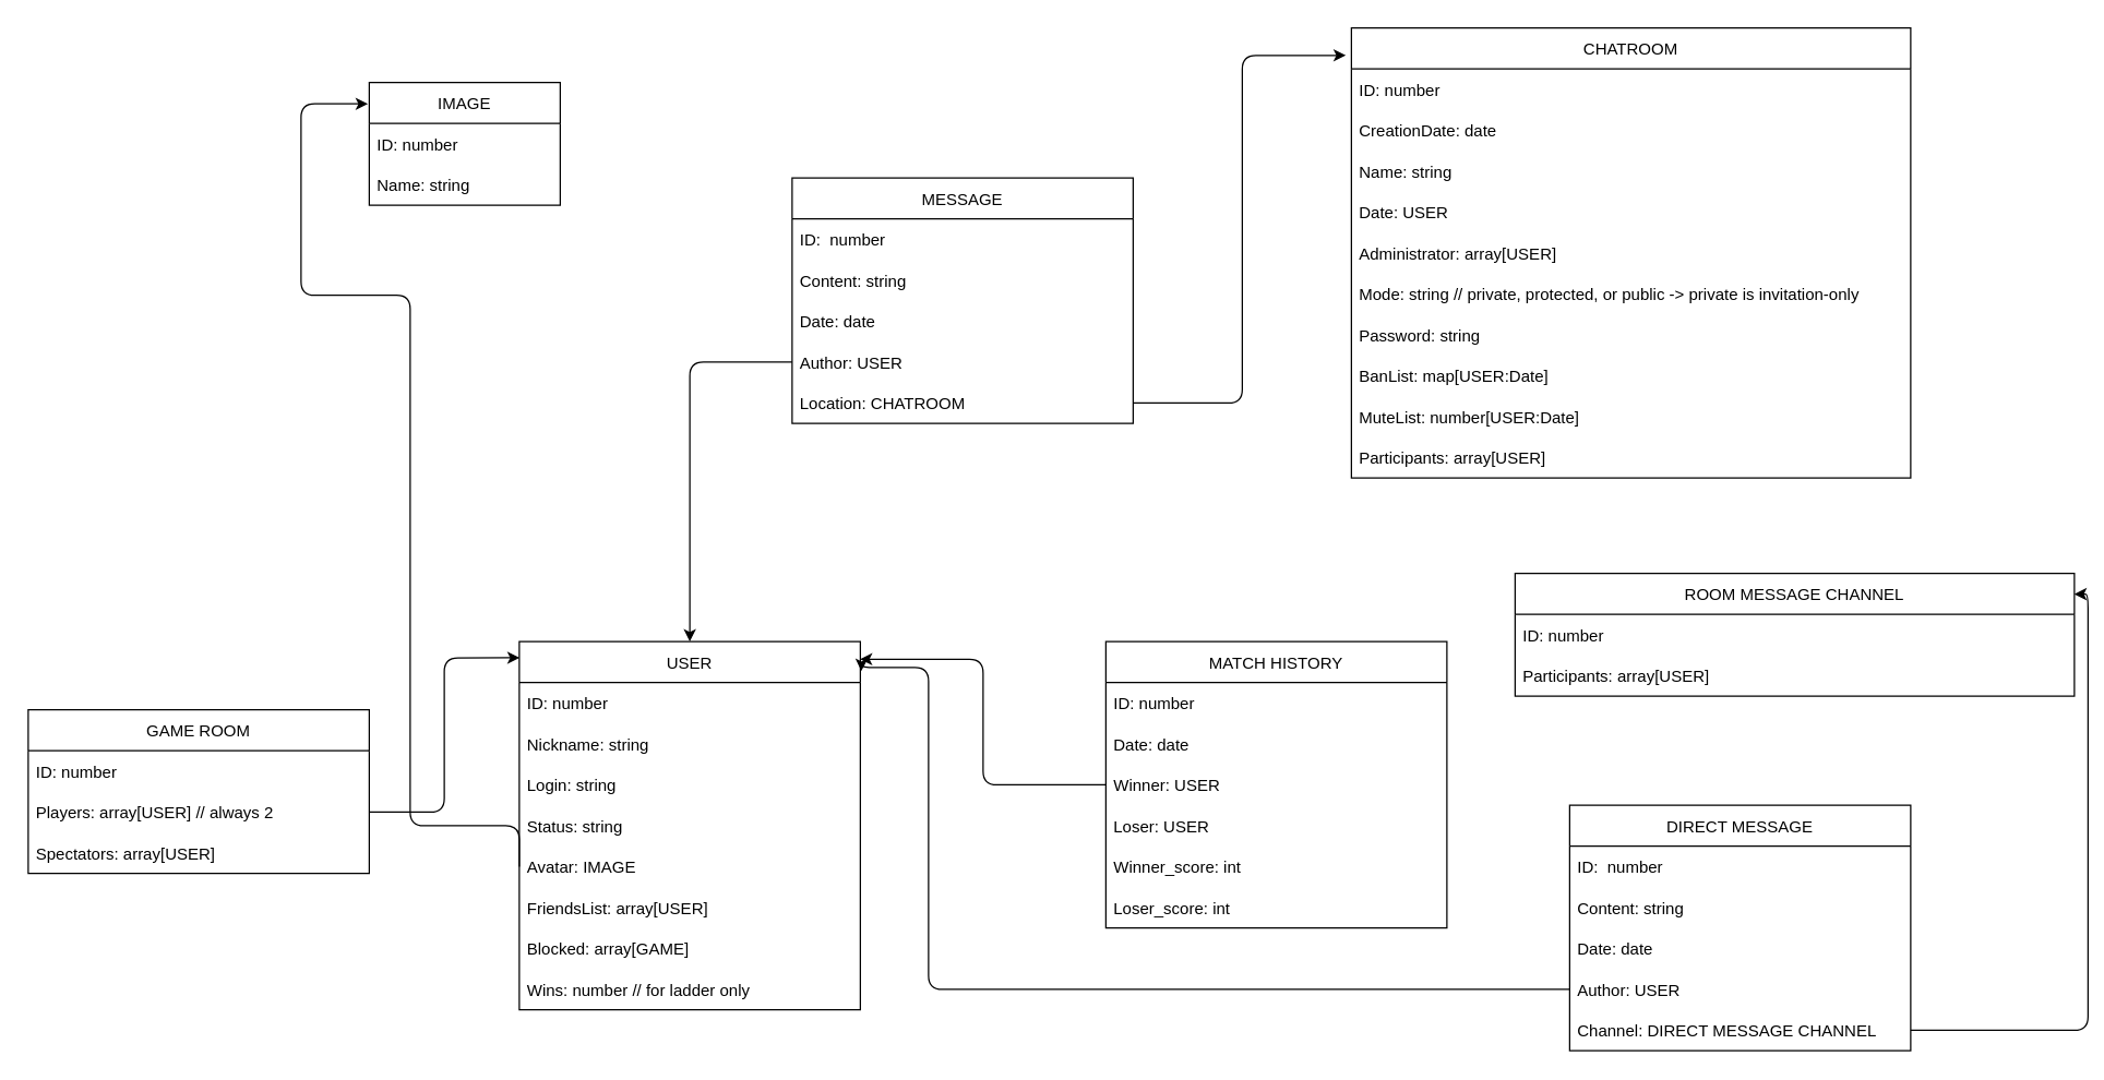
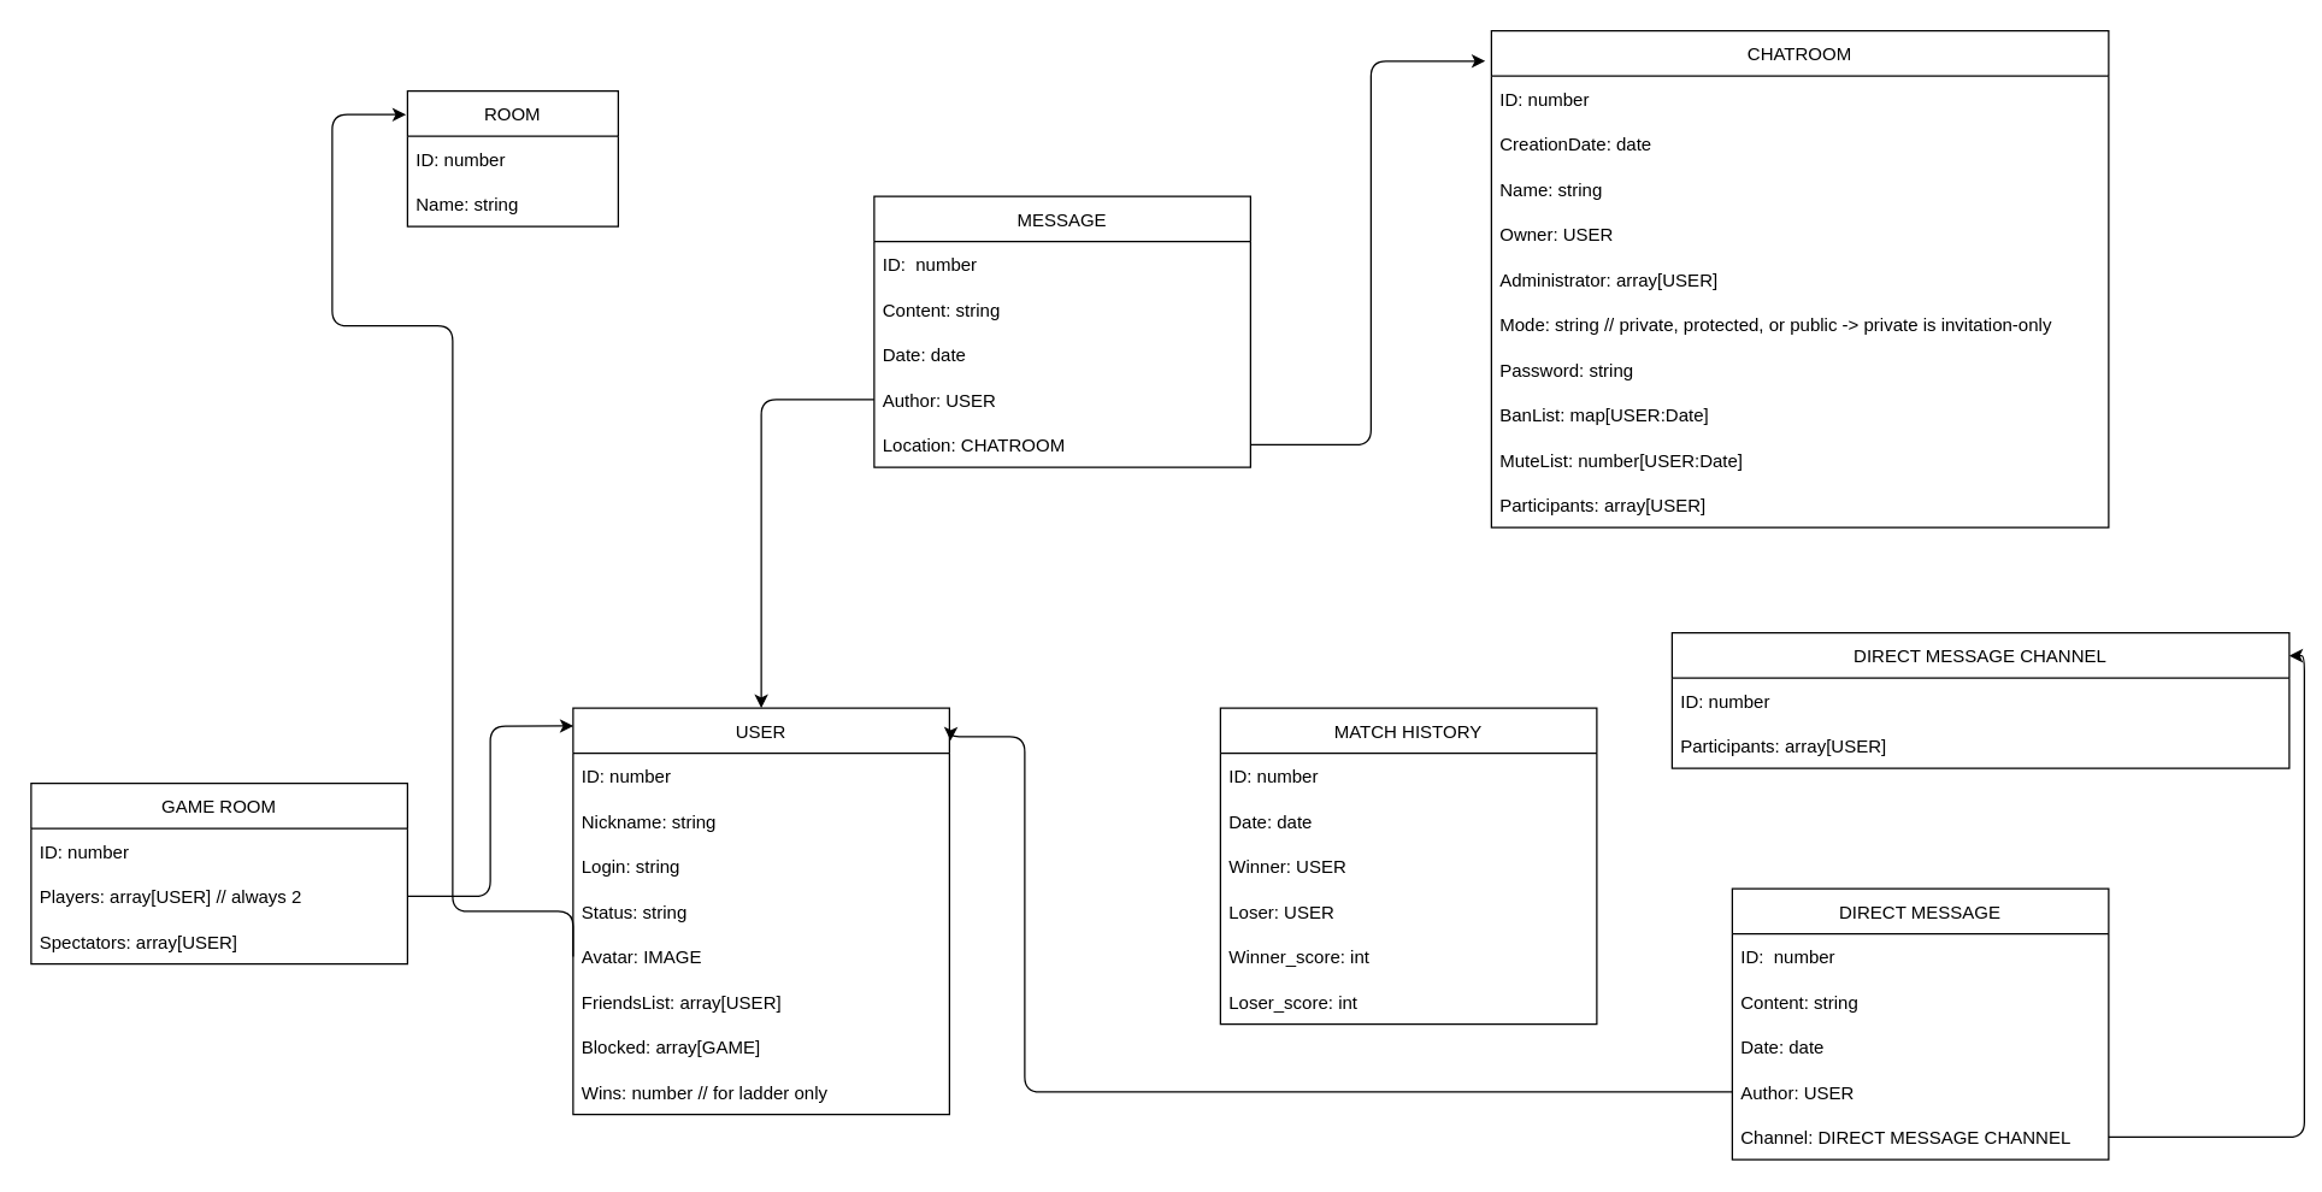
  <mxCell id="0" />
  <mxCell id="1" parent="0" />
  <mxCell id="2" value="USER" style="swimlane;fontStyle=0;childLayout=stackLayout;horizontal=1;startSize=30;horizontalStack=0;resizeParent=1;resizeParentMax=0;resizeLast=0;collapsible=1;marginBottom=0;" parent="1" vertex="1"><mxGeometry x="380" y="470" width="250" height="270" as="geometry" /></mxCell>
  <mxCell id="3" value="ID: number" style="text;strokeColor=none;fillColor=none;align=left;verticalAlign=middle;spacingLeft=4;spacingRight=4;overflow=hidden;points=[[0,0.5],[1,0.5]];portConstraint=eastwest;rotatable=0;" parent="2" vertex="1"><mxGeometry y="30" width="250" height="30" as="geometry" /></mxCell>
  <mxCell id="4" value="Nickname: string" style="text;strokeColor=none;fillColor=none;align=left;verticalAlign=middle;spacingLeft=4;spacingRight=4;overflow=hidden;points=[[0,0.5],[1,0.5]];portConstraint=eastwest;rotatable=0;" parent="2" vertex="1"><mxGeometry y="60" width="250" height="30" as="geometry" /></mxCell>
  <mxCell id="5" value="Login: string" style="text;strokeColor=none;fillColor=none;align=left;verticalAlign=middle;spacingLeft=4;spacingRight=4;overflow=hidden;points=[[0,0.5],[1,0.5]];portConstraint=eastwest;rotatable=0;" parent="2" vertex="1"><mxGeometry y="90" width="250" height="30" as="geometry" /></mxCell>
  <mxCell id="6" value="Status: string" style="text;strokeColor=none;fillColor=none;align=left;verticalAlign=middle;spacingLeft=4;spacingRight=4;overflow=hidden;points=[[0,0.5],[1,0.5]];portConstraint=eastwest;rotatable=0;" parent="2" vertex="1"><mxGeometry y="120" width="250" height="30" as="geometry" /></mxCell>
  <mxCell id="7" value="Avatar: IMAGE" style="text;strokeColor=none;fillColor=none;align=left;verticalAlign=middle;spacingLeft=4;spacingRight=4;overflow=hidden;points=[[0,0.5],[1,0.5]];portConstraint=eastwest;rotatable=0;" parent="2" vertex="1"><mxGeometry y="150" width="250" height="30" as="geometry" /></mxCell>
  <mxCell id="8" value="FriendsList: array[USER]" style="text;strokeColor=none;fillColor=none;align=left;verticalAlign=middle;spacingLeft=4;spacingRight=4;overflow=hidden;points=[[0,0.5],[1,0.5]];portConstraint=eastwest;rotatable=0;" parent="2" vertex="1"><mxGeometry y="180" width="250" height="30" as="geometry" /></mxCell>
  <mxCell id="9" value="Blocked: array[GAME]" style="text;strokeColor=none;fillColor=none;align=left;verticalAlign=middle;spacingLeft=4;spacingRight=4;overflow=hidden;points=[[0,0.5],[1,0.5]];portConstraint=eastwest;rotatable=0;" parent="2" vertex="1"><mxGeometry y="210" width="250" height="30" as="geometry" /></mxCell>
  <mxCell id="10" value="Wins: number // for ladder only" style="text;strokeColor=none;fillColor=none;align=left;verticalAlign=middle;spacingLeft=4;spacingRight=4;overflow=hidden;points=[[0,0.5],[1,0.5]];portConstraint=eastwest;rotatable=0;" parent="2" vertex="1"><mxGeometry y="240" width="250" height="30" as="geometry" /></mxCell>
- <mxCell id="11" value="IMAGE" style="swimlane;fontStyle=0;childLayout=stackLayout;horizontal=1;startSize=30;horizontalStack=0;resizeParent=1;resizeParentMax=0;resizeLast=0;collapsible=1;marginBottom=0;" parent="1" vertex="1"><mxGeometry x="270" y="60" width="140" height="90" as="geometry" /></mxCell>
+ <mxCell id="11" value="ROOM" style="swimlane;fontStyle=0;childLayout=stackLayout;horizontal=1;startSize=30;horizontalStack=0;resizeParent=1;resizeParentMax=0;resizeLast=0;collapsible=1;marginBottom=0;" parent="1" vertex="1"><mxGeometry x="270" y="60" width="140" height="90" as="geometry" /></mxCell>
  <mxCell id="12" value="ID: number" style="text;strokeColor=none;fillColor=none;align=left;verticalAlign=middle;spacingLeft=4;spacingRight=4;overflow=hidden;points=[[0,0.5],[1,0.5]];portConstraint=eastwest;rotatable=0;" parent="11" vertex="1"><mxGeometry y="30" width="140" height="30" as="geometry" /></mxCell>
  <mxCell id="13" value="Name: string" style="text;strokeColor=none;fillColor=none;align=left;verticalAlign=middle;spacingLeft=4;spacingRight=4;overflow=hidden;points=[[0,0.5],[1,0.5]];portConstraint=eastwest;rotatable=0;" parent="11" vertex="1"><mxGeometry y="60" width="140" height="30" as="geometry" /></mxCell>
  <mxCell id="14" style="edgeStyle=orthogonalEdgeStyle;html=1;entryX=-0.007;entryY=0.174;entryDx=0;entryDy=0;exitX=0;exitY=0.5;exitDx=0;exitDy=0;entryPerimeter=0;" parent="1" source="7" target="11" edge="1"><mxGeometry relative="1" as="geometry"><Array as="points"><mxPoint x="300" y="605" /><mxPoint x="300" y="216" /><mxPoint x="220" y="216" /><mxPoint x="220" y="76" /></Array></mxGeometry></mxCell>
  <mxCell id="15" value="MATCH HISTORY" style="swimlane;fontStyle=0;childLayout=stackLayout;horizontal=1;startSize=30;horizontalStack=0;resizeParent=1;resizeParentMax=0;resizeLast=0;collapsible=1;marginBottom=0;" parent="1" vertex="1"><mxGeometry x="810" y="470" width="250" height="210" as="geometry" /></mxCell>
  <mxCell id="16" value="ID: number" style="text;strokeColor=none;fillColor=none;align=left;verticalAlign=middle;spacingLeft=4;spacingRight=4;overflow=hidden;points=[[0,0.5],[1,0.5]];portConstraint=eastwest;rotatable=0;" parent="15" vertex="1"><mxGeometry y="30" width="250" height="30" as="geometry" /></mxCell>
  <mxCell id="17" value="Date: date" style="text;strokeColor=none;fillColor=none;align=left;verticalAlign=middle;spacingLeft=4;spacingRight=4;overflow=hidden;points=[[0,0.5],[1,0.5]];portConstraint=eastwest;rotatable=0;" parent="15" vertex="1"><mxGeometry y="60" width="250" height="30" as="geometry" /></mxCell>
  <mxCell id="18" value="Winner: USER" style="text;strokeColor=none;fillColor=none;align=left;verticalAlign=middle;spacingLeft=4;spacingRight=4;overflow=hidden;points=[[0,0.5],[1,0.5]];portConstraint=eastwest;rotatable=0;" parent="15" vertex="1"><mxGeometry y="90" width="250" height="30" as="geometry" /></mxCell>
  <mxCell id="19" value="Loser: USER" style="text;strokeColor=none;fillColor=none;align=left;verticalAlign=middle;spacingLeft=4;spacingRight=4;overflow=hidden;points=[[0,0.5],[1,0.5]];portConstraint=eastwest;rotatable=0;" vertex="1" parent="15"><mxGeometry y="120" width="250" height="30" as="geometry" /></mxCell>
  <mxCell id="20" value="Winner_score: int" style="text;strokeColor=none;fillColor=none;align=left;verticalAlign=middle;spacingLeft=4;spacingRight=4;overflow=hidden;points=[[0,0.5],[1,0.5]];portConstraint=eastwest;rotatable=0;" vertex="1" parent="15"><mxGeometry y="150" width="250" height="30" as="geometry" /></mxCell>
  <mxCell id="21" value="Loser_score: int" style="text;strokeColor=none;fillColor=none;align=left;verticalAlign=middle;spacingLeft=4;spacingRight=4;overflow=hidden;points=[[0,0.5],[1,0.5]];portConstraint=eastwest;rotatable=0;" parent="15" vertex="1"><mxGeometry y="180" width="250" height="30" as="geometry" /></mxCell>
- <mxCell id="22" style="edgeStyle=orthogonalEdgeStyle;html=1;entryX=0.999;entryY=0.048;entryDx=0;entryDy=0;entryPerimeter=0;" parent="1" source="18" target="2" edge="1"><mxGeometry relative="1" as="geometry" /></mxCell>
  <mxCell id="23" value="CHATROOM" style="swimlane;fontStyle=0;childLayout=stackLayout;horizontal=1;startSize=30;horizontalStack=0;resizeParent=1;resizeParentMax=0;resizeLast=0;collapsible=1;marginBottom=0;" parent="1" vertex="1"><mxGeometry x="990" y="20" width="410" height="330" as="geometry" /></mxCell>
  <mxCell id="24" value="ID: number" style="text;strokeColor=none;fillColor=none;align=left;verticalAlign=middle;spacingLeft=4;spacingRight=4;overflow=hidden;points=[[0,0.5],[1,0.5]];portConstraint=eastwest;rotatable=0;" parent="23" vertex="1"><mxGeometry y="30" width="410" height="30" as="geometry" /></mxCell>
  <mxCell id="25" value="CreationDate: date" style="text;strokeColor=none;fillColor=none;align=left;verticalAlign=middle;spacingLeft=4;spacingRight=4;overflow=hidden;points=[[0,0.5],[1,0.5]];portConstraint=eastwest;rotatable=0;" vertex="1" parent="23"><mxGeometry y="60" width="410" height="30" as="geometry" /></mxCell>
  <mxCell id="26" value="Name: string" style="text;strokeColor=none;fillColor=none;align=left;verticalAlign=middle;spacingLeft=4;spacingRight=4;overflow=hidden;points=[[0,0.5],[1,0.5]];portConstraint=eastwest;rotatable=0;" parent="23" vertex="1"><mxGeometry y="90" width="410" height="30" as="geometry" /></mxCell>
- <mxCell id="27" value="Date: USER" style="text;strokeColor=none;fillColor=none;align=left;verticalAlign=middle;spacingLeft=4;spacingRight=4;overflow=hidden;points=[[0,0.5],[1,0.5]];portConstraint=eastwest;rotatable=0;" parent="23" vertex="1"><mxGeometry y="120" width="410" height="30" as="geometry" /></mxCell>
+ <mxCell id="27" value="Owner: USER" style="text;strokeColor=none;fillColor=none;align=left;verticalAlign=middle;spacingLeft=4;spacingRight=4;overflow=hidden;points=[[0,0.5],[1,0.5]];portConstraint=eastwest;rotatable=0;" parent="23" vertex="1"><mxGeometry y="120" width="410" height="30" as="geometry" /></mxCell>
  <mxCell id="28" value="Administrator: array[USER]" style="text;strokeColor=none;fillColor=none;align=left;verticalAlign=middle;spacingLeft=4;spacingRight=4;overflow=hidden;points=[[0,0.5],[1,0.5]];portConstraint=eastwest;rotatable=0;" parent="23" vertex="1"><mxGeometry y="150" width="410" height="30" as="geometry" /></mxCell>
  <mxCell id="29" value="Mode: string // private, protected, or public -&gt; private is invitation-only" style="text;strokeColor=none;fillColor=none;align=left;verticalAlign=middle;spacingLeft=4;spacingRight=4;overflow=hidden;points=[[0,0.5],[1,0.5]];portConstraint=eastwest;rotatable=0;" parent="23" vertex="1"><mxGeometry y="180" width="410" height="30" as="geometry" /></mxCell>
  <mxCell id="30" value="Password: string" style="text;strokeColor=none;fillColor=none;align=left;verticalAlign=middle;spacingLeft=4;spacingRight=4;overflow=hidden;points=[[0,0.5],[1,0.5]];portConstraint=eastwest;rotatable=0;" parent="23" vertex="1"><mxGeometry y="210" width="410" height="30" as="geometry" /></mxCell>
  <mxCell id="31" value="BanList: map[USER:Date]" style="text;strokeColor=none;fillColor=none;align=left;verticalAlign=middle;spacingLeft=4;spacingRight=4;overflow=hidden;points=[[0,0.5],[1,0.5]];portConstraint=eastwest;rotatable=0;" parent="23" vertex="1"><mxGeometry y="240" width="410" height="30" as="geometry" /></mxCell>
  <mxCell id="32" value="MuteList: number[USER:Date]" style="text;strokeColor=none;fillColor=none;align=left;verticalAlign=middle;spacingLeft=4;spacingRight=4;overflow=hidden;points=[[0,0.5],[1,0.5]];portConstraint=eastwest;rotatable=0;" parent="23" vertex="1"><mxGeometry y="270" width="410" height="30" as="geometry" /></mxCell>
  <mxCell id="33" value="Participants: array[USER]" style="text;strokeColor=none;fillColor=none;align=left;verticalAlign=middle;spacingLeft=4;spacingRight=4;overflow=hidden;points=[[0,0.5],[1,0.5]];portConstraint=eastwest;rotatable=0;" parent="23" vertex="1"><mxGeometry y="300" width="410" height="30" as="geometry" /></mxCell>
  <mxCell id="34" value="MESSAGE" style="swimlane;fontStyle=0;childLayout=stackLayout;horizontal=1;startSize=30;horizontalStack=0;resizeParent=1;resizeParentMax=0;resizeLast=0;collapsible=1;marginBottom=0;" parent="1" vertex="1"><mxGeometry x="580" y="130" width="250" height="180" as="geometry" /></mxCell>
  <mxCell id="35" value="ID:  number" style="text;strokeColor=none;fillColor=none;align=left;verticalAlign=middle;spacingLeft=4;spacingRight=4;overflow=hidden;points=[[0,0.5],[1,0.5]];portConstraint=eastwest;rotatable=0;" parent="34" vertex="1"><mxGeometry y="30" width="250" height="30" as="geometry" /></mxCell>
  <mxCell id="36" value="Content: string" style="text;strokeColor=none;fillColor=none;align=left;verticalAlign=middle;spacingLeft=4;spacingRight=4;overflow=hidden;points=[[0,0.5],[1,0.5]];portConstraint=eastwest;rotatable=0;" parent="34" vertex="1"><mxGeometry y="60" width="250" height="30" as="geometry" /></mxCell>
  <mxCell id="37" value="Date: date" style="text;strokeColor=none;fillColor=none;align=left;verticalAlign=middle;spacingLeft=4;spacingRight=4;overflow=hidden;points=[[0,0.5],[1,0.5]];portConstraint=eastwest;rotatable=0;" parent="34" vertex="1"><mxGeometry y="90" width="250" height="30" as="geometry" /></mxCell>
  <mxCell id="38" value="Author: USER" style="text;strokeColor=none;fillColor=none;align=left;verticalAlign=middle;spacingLeft=4;spacingRight=4;overflow=hidden;points=[[0,0.5],[1,0.5]];portConstraint=eastwest;rotatable=0;" parent="34" vertex="1"><mxGeometry y="120" width="250" height="30" as="geometry" /></mxCell>
  <mxCell id="39" value="Location: CHATROOM" style="text;strokeColor=none;fillColor=none;align=left;verticalAlign=middle;spacingLeft=4;spacingRight=4;overflow=hidden;points=[[0,0.5],[1,0.5]];portConstraint=eastwest;rotatable=0;" parent="34" vertex="1"><mxGeometry y="150" width="250" height="30" as="geometry" /></mxCell>
  <mxCell id="40" style="edgeStyle=orthogonalEdgeStyle;html=1;entryX=0.5;entryY=0;entryDx=0;entryDy=0;" parent="1" source="38" target="2" edge="1"><mxGeometry relative="1" as="geometry" /></mxCell>
- <mxCell id="41" value="ROOM MESSAGE CHANNEL" style="swimlane;fontStyle=0;childLayout=stackLayout;horizontal=1;startSize=30;horizontalStack=0;resizeParent=1;resizeParentMax=0;resizeLast=0;collapsible=1;marginBottom=0;" parent="1" vertex="1"><mxGeometry x="1110" y="420" width="410" height="90" as="geometry" /></mxCell>
+ <mxCell id="41" value="DIRECT MESSAGE CHANNEL" style="swimlane;fontStyle=0;childLayout=stackLayout;horizontal=1;startSize=30;horizontalStack=0;resizeParent=1;resizeParentMax=0;resizeLast=0;collapsible=1;marginBottom=0;" parent="1" vertex="1"><mxGeometry x="1110" y="420" width="410" height="90" as="geometry" /></mxCell>
  <mxCell id="42" value="ID: number" style="text;strokeColor=none;fillColor=none;align=left;verticalAlign=middle;spacingLeft=4;spacingRight=4;overflow=hidden;points=[[0,0.5],[1,0.5]];portConstraint=eastwest;rotatable=0;" parent="41" vertex="1"><mxGeometry y="30" width="410" height="30" as="geometry" /></mxCell>
  <mxCell id="43" value="Participants: array[USER]" style="text;strokeColor=none;fillColor=none;align=left;verticalAlign=middle;spacingLeft=4;spacingRight=4;overflow=hidden;points=[[0,0.5],[1,0.5]];portConstraint=eastwest;rotatable=0;" parent="41" vertex="1"><mxGeometry y="60" width="410" height="30" as="geometry" /></mxCell>
  <mxCell id="44" value="DIRECT MESSAGE" style="swimlane;fontStyle=0;childLayout=stackLayout;horizontal=1;startSize=30;horizontalStack=0;resizeParent=1;resizeParentMax=0;resizeLast=0;collapsible=1;marginBottom=0;" parent="1" vertex="1"><mxGeometry x="1150" y="590" width="250" height="180" as="geometry" /></mxCell>
  <mxCell id="45" value="ID:  number" style="text;strokeColor=none;fillColor=none;align=left;verticalAlign=middle;spacingLeft=4;spacingRight=4;overflow=hidden;points=[[0,0.5],[1,0.5]];portConstraint=eastwest;rotatable=0;" parent="44" vertex="1"><mxGeometry y="30" width="250" height="30" as="geometry" /></mxCell>
  <mxCell id="46" value="Content: string" style="text;strokeColor=none;fillColor=none;align=left;verticalAlign=middle;spacingLeft=4;spacingRight=4;overflow=hidden;points=[[0,0.5],[1,0.5]];portConstraint=eastwest;rotatable=0;" parent="44" vertex="1"><mxGeometry y="60" width="250" height="30" as="geometry" /></mxCell>
  <mxCell id="47" value="Date: date" style="text;strokeColor=none;fillColor=none;align=left;verticalAlign=middle;spacingLeft=4;spacingRight=4;overflow=hidden;points=[[0,0.5],[1,0.5]];portConstraint=eastwest;rotatable=0;" parent="44" vertex="1"><mxGeometry y="90" width="250" height="30" as="geometry" /></mxCell>
  <mxCell id="48" value="Author: USER" style="text;strokeColor=none;fillColor=none;align=left;verticalAlign=middle;spacingLeft=4;spacingRight=4;overflow=hidden;points=[[0,0.5],[1,0.5]];portConstraint=eastwest;rotatable=0;" parent="44" vertex="1"><mxGeometry y="120" width="250" height="30" as="geometry" /></mxCell>
  <mxCell id="49" value="Channel: DIRECT MESSAGE CHANNEL" style="text;strokeColor=none;fillColor=none;align=left;verticalAlign=middle;spacingLeft=4;spacingRight=4;overflow=hidden;points=[[0,0.5],[1,0.5]];portConstraint=eastwest;rotatable=0;" parent="44" vertex="1"><mxGeometry y="150" width="250" height="30" as="geometry" /></mxCell>
  <mxCell id="50" style="edgeStyle=orthogonalEdgeStyle;html=1;entryX=1;entryY=0.169;entryDx=0;entryDy=0;entryPerimeter=0;" parent="1" source="49" target="41" edge="1"><mxGeometry relative="1" as="geometry" /></mxCell>
  <mxCell id="51" style="edgeStyle=orthogonalEdgeStyle;html=1;entryX=1.003;entryY=0.08;entryDx=0;entryDy=0;entryPerimeter=0;" parent="1" source="48" target="2" edge="1"><mxGeometry relative="1" as="geometry"><Array as="points"><mxPoint x="680" y="725" /><mxPoint x="680" y="489" /></Array></mxGeometry></mxCell>
  <mxCell id="52" style="edgeStyle=orthogonalEdgeStyle;html=1;entryX=-0.01;entryY=0.061;entryDx=0;entryDy=0;entryPerimeter=0;" parent="1" source="39" target="23" edge="1"><mxGeometry relative="1" as="geometry" /></mxCell>
  <mxCell id="53" value="GAME ROOM" style="swimlane;fontStyle=0;childLayout=stackLayout;horizontal=1;startSize=30;horizontalStack=0;resizeParent=1;resizeParentMax=0;resizeLast=0;collapsible=1;marginBottom=0;" parent="1" vertex="1"><mxGeometry x="20" y="520" width="250" height="120" as="geometry" /></mxCell>
  <mxCell id="54" value="ID: number" style="text;strokeColor=none;fillColor=none;align=left;verticalAlign=middle;spacingLeft=4;spacingRight=4;overflow=hidden;points=[[0,0.5],[1,0.5]];portConstraint=eastwest;rotatable=0;" parent="53" vertex="1"><mxGeometry y="30" width="250" height="30" as="geometry" /></mxCell>
  <mxCell id="55" value="Players: array[USER] // always 2" style="text;strokeColor=none;fillColor=none;align=left;verticalAlign=middle;spacingLeft=4;spacingRight=4;overflow=hidden;points=[[0,0.5],[1,0.5]];portConstraint=eastwest;rotatable=0;" parent="53" vertex="1"><mxGeometry y="60" width="250" height="30" as="geometry" /></mxCell>
  <mxCell id="56" value="Spectators: array[USER]" style="text;strokeColor=none;fillColor=none;align=left;verticalAlign=middle;spacingLeft=4;spacingRight=4;overflow=hidden;points=[[0,0.5],[1,0.5]];portConstraint=eastwest;rotatable=0;" vertex="1" parent="53"><mxGeometry y="90" width="250" height="30" as="geometry" /></mxCell>
  <mxCell id="57" style="edgeStyle=orthogonalEdgeStyle;html=1;entryX=0.001;entryY=0.044;entryDx=0;entryDy=0;entryPerimeter=0;" parent="1" source="55" target="2" edge="1"><mxGeometry relative="1" as="geometry" /></mxCell>
